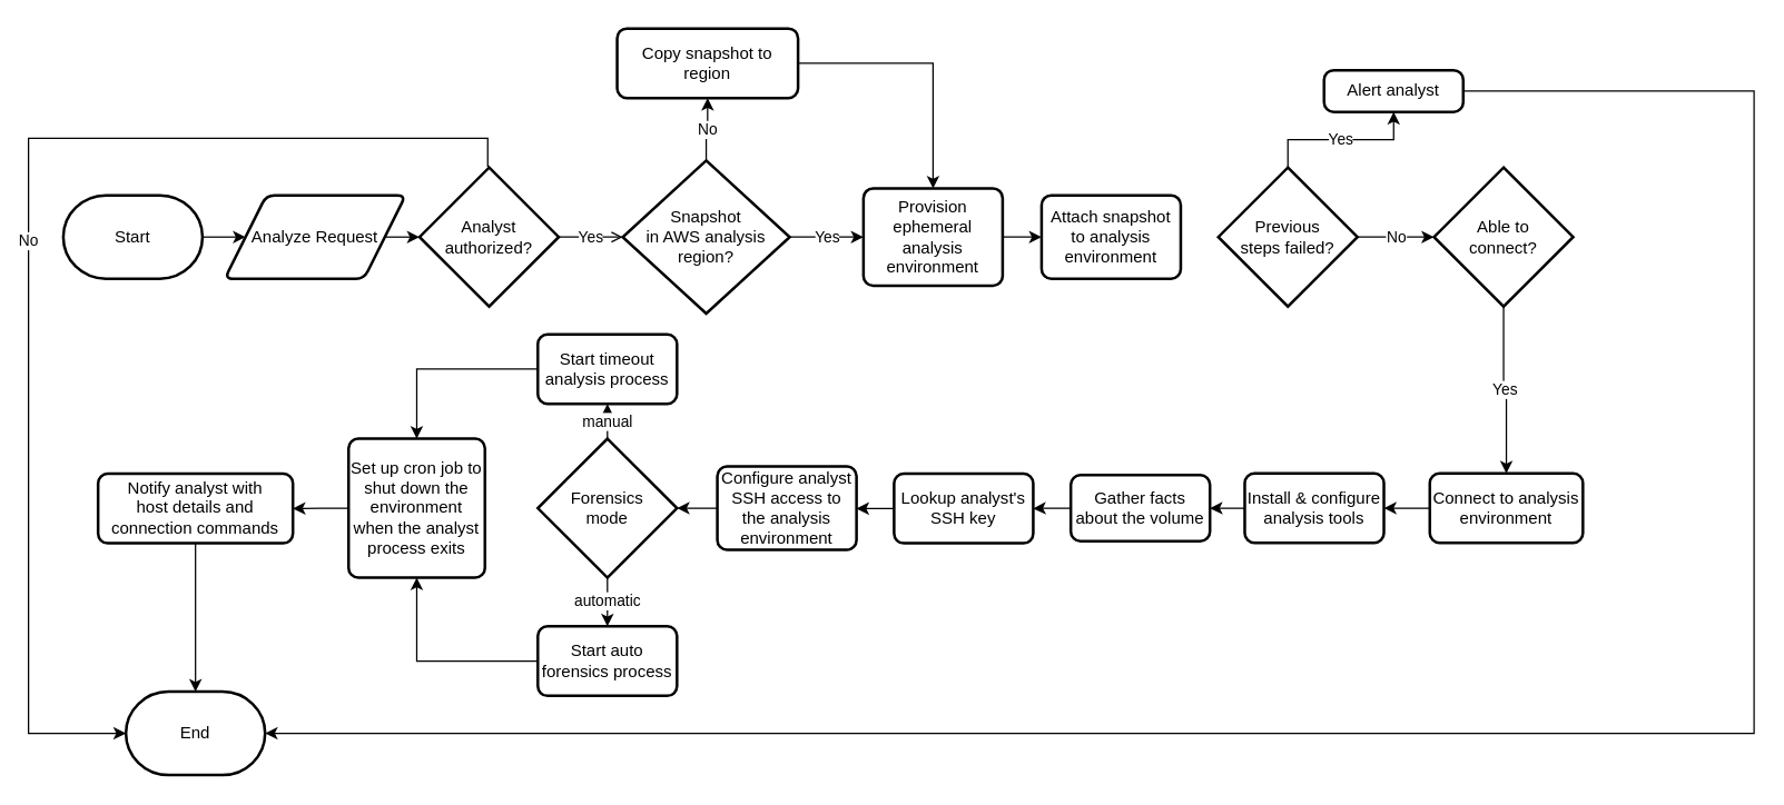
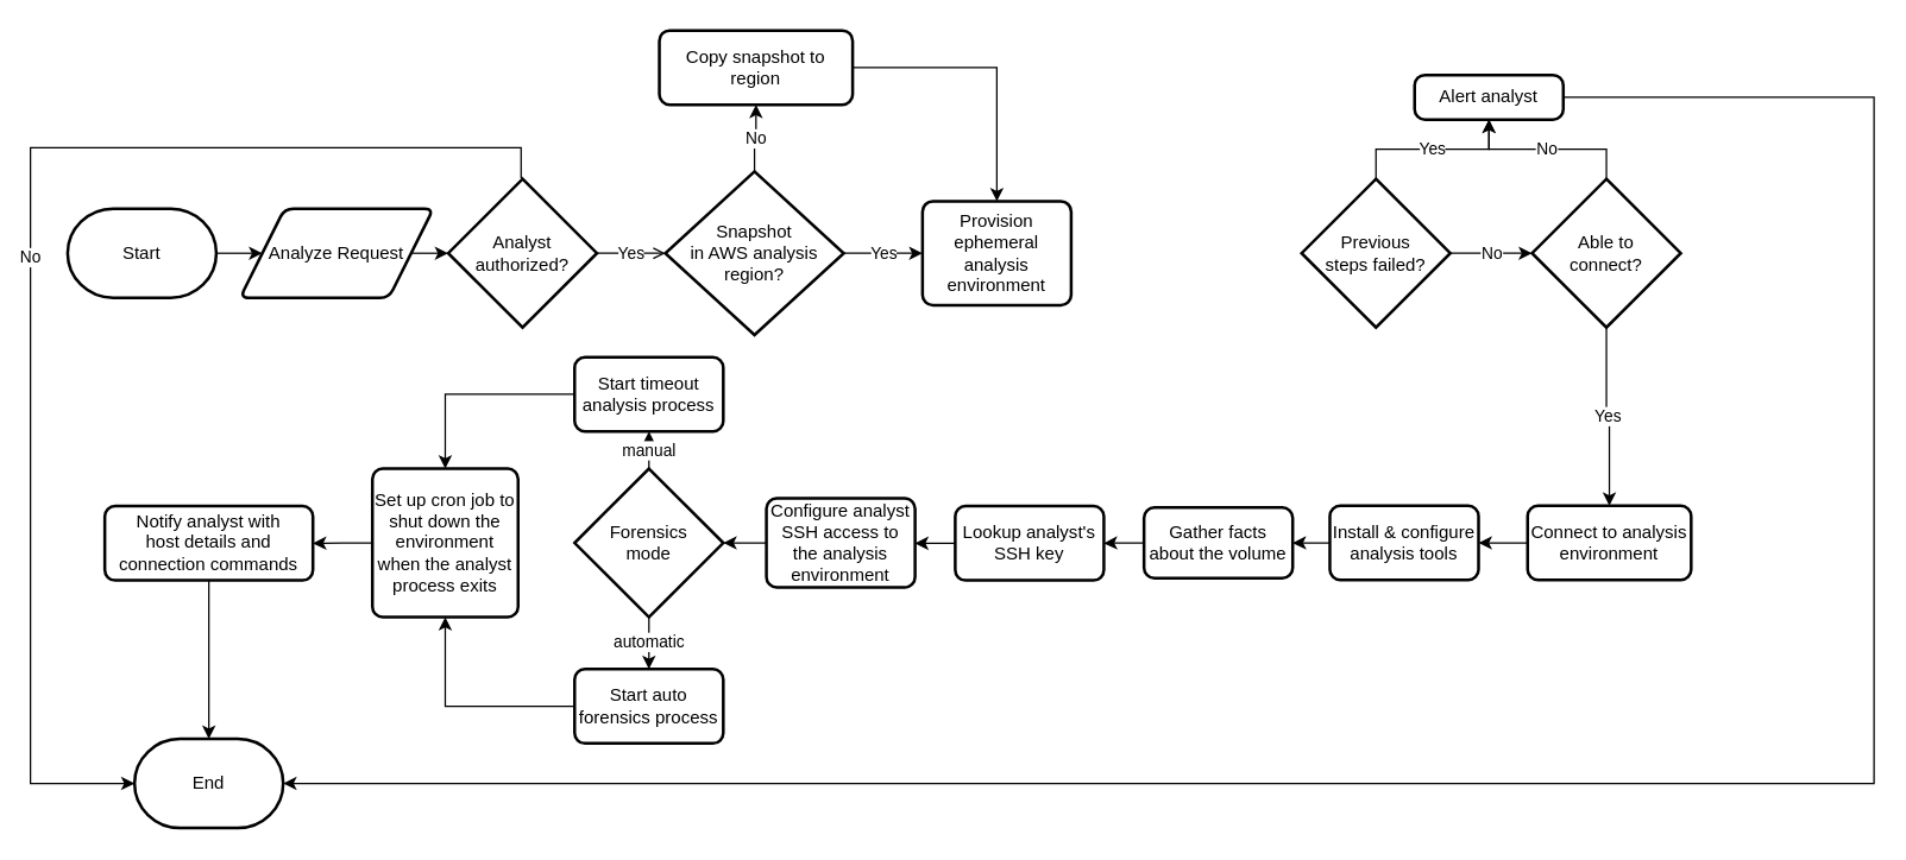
  <mxCell id="0" />
  <mxCell id="1" parent="0" />
  <mxCell id="2" style="edgeStyle=orthogonalEdgeStyle;rounded=0;orthogonalLoop=1;jettySize=auto;html=1;exitX=1;exitY=0.5;exitDx=0;exitDy=0;exitPerimeter=0;entryX=0;entryY=0.5;entryDx=0;entryDy=0;" edge="1" parent="1" source="3" target="31"><mxGeometry relative="1" as="geometry" /></mxCell>
  <mxCell id="3" value="Start" style="strokeWidth=2;html=1;shape=mxgraph.flowchart.terminator;whiteSpace=wrap;" vertex="1" parent="1"><mxGeometry x="45" y="140" width="100" height="60" as="geometry" /></mxCell>
  <mxCell id="4" value="End" style="strokeWidth=2;html=1;shape=mxgraph.flowchart.terminator;whiteSpace=wrap;" vertex="1" parent="1"><mxGeometry x="90" y="497" width="100" height="60" as="geometry" /></mxCell>
  <mxCell id="5" style="edgeStyle=orthogonalEdgeStyle;rounded=0;orthogonalLoop=1;jettySize=auto;html=1;" edge="1" parent="1" source="6" target="24"><mxGeometry relative="1" as="geometry" /></mxCell>
  <mxCell id="6" value="Install &amp;amp; configure&lt;br&gt;analysis tools" style="rounded=1;whiteSpace=wrap;html=1;absoluteArcSize=1;arcSize=14;strokeWidth=2;" vertex="1" parent="1"><mxGeometry x="894" y="340" width="100" height="50" as="geometry" /></mxCell>
  <mxCell id="7" style="edgeStyle=orthogonalEdgeStyle;rounded=0;orthogonalLoop=1;jettySize=auto;html=1;" edge="1" parent="1" source="8" target="4"><mxGeometry relative="1" as="geometry"><Array as="points"><mxPoint x="1260" y="65" /><mxPoint x="1260" y="527" /></Array></mxGeometry></mxCell>
  <mxCell id="8" value="Alert analyst" style="rounded=1;whiteSpace=wrap;html=1;absoluteArcSize=1;arcSize=14;strokeWidth=2;" vertex="1" parent="1"><mxGeometry x="951" y="50" width="100" height="30" as="geometry" /></mxCell>
  <mxCell id="9" value="No" style="edgeStyle=orthogonalEdgeStyle;rounded=0;orthogonalLoop=1;jettySize=auto;html=1;" edge="1" parent="1" source="11" target="14"><mxGeometry relative="1" as="geometry" /></mxCell>
  <mxCell id="10" value="Yes" style="edgeStyle=orthogonalEdgeStyle;rounded=0;orthogonalLoop=1;jettySize=auto;html=1;" edge="1" parent="1" source="11" target="8"><mxGeometry relative="1" as="geometry" /></mxCell>
  <mxCell id="11" value="Previous&lt;br&gt;steps failed?" style="strokeWidth=2;html=1;shape=mxgraph.flowchart.decision;whiteSpace=wrap;" vertex="1" parent="1"><mxGeometry x="875" y="120" width="100" height="100" as="geometry" /></mxCell>
  <mxCell id="12" value="Yes" style="edgeStyle=orthogonalEdgeStyle;rounded=0;orthogonalLoop=1;jettySize=auto;html=1;" edge="1" parent="1" source="14" target="26"><mxGeometry relative="1" as="geometry" /></mxCell>
+ <mxCell id="13" value="No" style="edgeStyle=orthogonalEdgeStyle;rounded=0;orthogonalLoop=1;jettySize=auto;html=1;exitX=0.5;exitY=0;exitDx=0;exitDy=0;exitPerimeter=0;" edge="1" parent="1" source="14" target="8"><mxGeometry relative="1" as="geometry" /></mxCell>
  <mxCell id="14" value="Able to&lt;br&gt;connect?" style="strokeWidth=2;html=1;shape=mxgraph.flowchart.decision;whiteSpace=wrap;" vertex="1" parent="1"><mxGeometry x="1030" y="120" width="100" height="100" as="geometry" /></mxCell>
- <mxCell id="15" value="Attach snapshot to analysis environment" style="rounded=1;whiteSpace=wrap;html=1;absoluteArcSize=1;arcSize=14;strokeWidth=2;" vertex="1" parent="1"><mxGeometry x="748" y="140" width="100" height="60" as="geometry" /></mxCell>
- <mxCell id="16" style="edgeStyle=orthogonalEdgeStyle;rounded=0;orthogonalLoop=1;jettySize=auto;html=1;" edge="1" parent="1" source="17" target="15"><mxGeometry relative="1" as="geometry" /></mxCell>
  <mxCell id="17" value="Provision ephemeral analysis environment" style="rounded=1;whiteSpace=wrap;html=1;absoluteArcSize=1;arcSize=14;strokeWidth=2;" vertex="1" parent="1"><mxGeometry x="620" y="135" width="100" height="70" as="geometry" /></mxCell>
  <mxCell id="18" style="edgeStyle=orthogonalEdgeStyle;rounded=0;orthogonalLoop=1;jettySize=auto;html=1;exitX=0.5;exitY=1;exitDx=0;exitDy=0;" edge="1" parent="1" source="17" target="17"><mxGeometry relative="1" as="geometry" /></mxCell>
  <mxCell id="19" value="Yes" style="edgeStyle=orthogonalEdgeStyle;rounded=0;orthogonalLoop=1;jettySize=auto;html=1;exitX=1;exitY=0.5;exitDx=0;exitDy=0;exitPerimeter=0;entryX=0;entryY=0.5;entryDx=0;entryDy=0;" edge="1" parent="1" source="21" target="17"><mxGeometry relative="1" as="geometry" /></mxCell>
  <mxCell id="20" value="No" style="edgeStyle=orthogonalEdgeStyle;rounded=0;orthogonalLoop=1;jettySize=auto;html=1;exitX=0.5;exitY=0;exitDx=0;exitDy=0;exitPerimeter=0;entryX=0.5;entryY=1;entryDx=0;entryDy=0;" edge="1" parent="1" source="21" target="45"><mxGeometry relative="1" as="geometry" /></mxCell>
  <mxCell id="21" value="Snapshot&lt;br&gt;in AWS analysis &lt;br&gt;region?" style="strokeWidth=2;html=1;shape=mxgraph.flowchart.decision;whiteSpace=wrap;" vertex="1" parent="1"><mxGeometry x="447" y="115" width="120" height="110" as="geometry" /></mxCell>
  <mxCell id="22" value="Yes" style="edgeStyle=orthogonalEdgeStyle;rounded=0;orthogonalLoop=1;jettySize=auto;html=1;exitX=1;exitY=0.5;exitDx=0;exitDy=0;exitPerimeter=0;entryX=0;entryY=0.5;entryDx=0;entryDy=0;entryPerimeter=0;endArrow=open;" edge="1" parent="1" source="29" target="21"><mxGeometry relative="1" as="geometry" /></mxCell>
  <mxCell id="23" style="edgeStyle=orthogonalEdgeStyle;rounded=0;orthogonalLoop=1;jettySize=auto;html=1;" edge="1" parent="1" source="24" target="33"><mxGeometry relative="1" as="geometry" /></mxCell>
  <mxCell id="24" value="Gather facts about the volume" style="rounded=1;whiteSpace=wrap;html=1;absoluteArcSize=1;arcSize=14;strokeWidth=2;" vertex="1" parent="1"><mxGeometry x="769" y="341.25" width="100" height="47.5" as="geometry" /></mxCell>
  <mxCell id="25" style="edgeStyle=orthogonalEdgeStyle;rounded=0;orthogonalLoop=1;jettySize=auto;html=1;" edge="1" parent="1" source="26" target="6"><mxGeometry relative="1" as="geometry" /></mxCell>
  <mxCell id="26" value="Connect to analysis environment" style="rounded=1;whiteSpace=wrap;html=1;absoluteArcSize=1;arcSize=14;strokeWidth=2;" vertex="1" parent="1"><mxGeometry x="1027" y="340" width="110" height="50" as="geometry" /></mxCell>
  <mxCell id="27" style="edgeStyle=orthogonalEdgeStyle;rounded=0;orthogonalLoop=1;jettySize=auto;html=1;exitX=0.5;exitY=1;exitDx=0;exitDy=0;" edge="1" parent="1" source="26" target="26"><mxGeometry relative="1" as="geometry" /></mxCell>
  <mxCell id="28" value="No" style="edgeStyle=orthogonalEdgeStyle;rounded=0;orthogonalLoop=1;jettySize=auto;html=1;exitX=0.5;exitY=0;exitDx=0;exitDy=0;exitPerimeter=0;entryX=0;entryY=0.5;entryDx=0;entryDy=0;entryPerimeter=0;" edge="1" parent="1" target="4"><mxGeometry relative="1" as="geometry"><mxPoint x="351" y="119" as="sourcePoint" /><mxPoint x="90" y="549" as="targetPoint" /><Array as="points"><mxPoint x="350" y="119" /><mxPoint x="350" y="99" /><mxPoint x="20" y="99" /><mxPoint x="20" y="527" /></Array></mxGeometry></mxCell>
  <mxCell id="29" value="Analyst&lt;br&gt;authorized?" style="strokeWidth=2;html=1;shape=mxgraph.flowchart.decision;whiteSpace=wrap;" vertex="1" parent="1"><mxGeometry x="301" y="120" width="100" height="100" as="geometry" /></mxCell>
  <mxCell id="30" style="edgeStyle=orthogonalEdgeStyle;rounded=0;orthogonalLoop=1;jettySize=auto;html=1;exitX=1;exitY=0.5;exitDx=0;exitDy=0;entryX=0;entryY=0.5;entryDx=0;entryDy=0;entryPerimeter=0;" edge="1" parent="1" source="31" target="29"><mxGeometry relative="1" as="geometry" /></mxCell>
  <mxCell id="31" value="Analyze Request" style="shape=parallelogram;html=1;strokeWidth=2;perimeter=parallelogramPerimeter;whiteSpace=wrap;rounded=1;arcSize=12;size=0.23;" vertex="1" parent="1"><mxGeometry x="161" y="140" width="130" height="60" as="geometry" /></mxCell>
  <mxCell id="32" style="edgeStyle=orthogonalEdgeStyle;rounded=0;orthogonalLoop=1;jettySize=auto;html=1;exitX=0;exitY=0.5;exitDx=0;exitDy=0;entryX=1;entryY=0.5;entryDx=0;entryDy=0;" edge="1" parent="1" source="33" target="35"><mxGeometry relative="1" as="geometry" /></mxCell>
  <mxCell id="33" value="Lookup analyst's SSH key" style="rounded=1;whiteSpace=wrap;html=1;absoluteArcSize=1;arcSize=14;strokeWidth=2;" vertex="1" parent="1"><mxGeometry x="642" y="340.25" width="100" height="50" as="geometry" /></mxCell>
  <mxCell id="34" style="edgeStyle=orthogonalEdgeStyle;rounded=0;orthogonalLoop=1;jettySize=auto;html=1;exitX=0;exitY=0.5;exitDx=0;exitDy=0;" edge="1" parent="1" source="35" target="38"><mxGeometry relative="1" as="geometry" /></mxCell>
  <mxCell id="35" value="Configure analyst SSH access to the analysis environment" style="rounded=1;whiteSpace=wrap;html=1;absoluteArcSize=1;arcSize=14;strokeWidth=2;" vertex="1" parent="1"><mxGeometry x="515" y="335" width="100" height="60" as="geometry" /></mxCell>
  <mxCell id="36" value="manual" style="edgeStyle=orthogonalEdgeStyle;rounded=0;orthogonalLoop=1;jettySize=auto;html=1;exitX=0.5;exitY=0;exitDx=0;exitDy=0;exitPerimeter=0;" edge="1" parent="1" source="38" target="40"><mxGeometry relative="1" as="geometry" /></mxCell>
  <mxCell id="37" value="automatic" style="edgeStyle=orthogonalEdgeStyle;rounded=0;orthogonalLoop=1;jettySize=auto;html=1;exitX=0.5;exitY=1;exitDx=0;exitDy=0;exitPerimeter=0;" edge="1" parent="1" source="38" target="42"><mxGeometry relative="1" as="geometry" /></mxCell>
  <mxCell id="38" value="Forensics&lt;br&gt;mode" style="strokeWidth=2;html=1;shape=mxgraph.flowchart.decision;whiteSpace=wrap;" vertex="1" parent="1"><mxGeometry x="386" y="315" width="100" height="100" as="geometry" /></mxCell>
  <mxCell id="39" style="edgeStyle=orthogonalEdgeStyle;rounded=0;orthogonalLoop=1;jettySize=auto;html=1;exitX=0;exitY=0.5;exitDx=0;exitDy=0;" edge="1" parent="1" source="40" target="47"><mxGeometry relative="1" as="geometry" /></mxCell>
  <mxCell id="40" value="Start timeout analysis process" style="rounded=1;whiteSpace=wrap;html=1;absoluteArcSize=1;arcSize=14;strokeWidth=2;" vertex="1" parent="1"><mxGeometry x="386" y="240" width="100" height="50" as="geometry" /></mxCell>
  <mxCell id="41" style="edgeStyle=orthogonalEdgeStyle;rounded=0;orthogonalLoop=1;jettySize=auto;html=1;exitX=0;exitY=0.5;exitDx=0;exitDy=0;" edge="1" parent="1" source="42" target="47"><mxGeometry relative="1" as="geometry" /></mxCell>
  <mxCell id="42" value="Start auto forensics process" style="rounded=1;whiteSpace=wrap;html=1;absoluteArcSize=1;arcSize=14;strokeWidth=2;" vertex="1" parent="1"><mxGeometry x="386" y="450" width="100" height="50" as="geometry" /></mxCell>
  <mxCell id="43" style="edgeStyle=orthogonalEdgeStyle;rounded=0;orthogonalLoop=1;jettySize=auto;html=1;exitX=0.5;exitY=1;exitDx=0;exitDy=0;" edge="1" parent="1" source="42" target="42"><mxGeometry relative="1" as="geometry" /></mxCell>
  <mxCell id="44" style="edgeStyle=orthogonalEdgeStyle;rounded=0;orthogonalLoop=1;jettySize=auto;html=1;exitX=1;exitY=0.5;exitDx=0;exitDy=0;entryX=0.5;entryY=0;entryDx=0;entryDy=0;" edge="1" parent="1" source="45" target="17"><mxGeometry relative="1" as="geometry" /></mxCell>
  <mxCell id="45" value="Copy snapshot to region" style="rounded=1;whiteSpace=wrap;html=1;absoluteArcSize=1;arcSize=14;strokeWidth=2;" vertex="1" parent="1"><mxGeometry x="443" y="20" width="130" height="50" as="geometry" /></mxCell>
  <mxCell id="46" style="edgeStyle=orthogonalEdgeStyle;rounded=0;orthogonalLoop=1;jettySize=auto;html=1;exitX=0;exitY=0.5;exitDx=0;exitDy=0;" edge="1" parent="1" source="47" target="49"><mxGeometry relative="1" as="geometry" /></mxCell>
  <mxCell id="47" value="Set up cron job to shut down the environment when the analyst process exits" style="rounded=1;whiteSpace=wrap;html=1;absoluteArcSize=1;arcSize=14;strokeWidth=2;" vertex="1" parent="1"><mxGeometry x="250" y="315" width="98" height="100" as="geometry" /></mxCell>
  <mxCell id="48" style="edgeStyle=orthogonalEdgeStyle;rounded=0;orthogonalLoop=1;jettySize=auto;html=1;exitX=0.5;exitY=1;exitDx=0;exitDy=0;" edge="1" parent="1" source="49" target="4"><mxGeometry relative="1" as="geometry" /></mxCell>
  <mxCell id="49" value="Notify analyst with &lt;br&gt;host details and &lt;br&gt;connection commands" style="rounded=1;whiteSpace=wrap;html=1;absoluteArcSize=1;arcSize=14;strokeWidth=2;" vertex="1" parent="1"><mxGeometry x="70" y="340.25" width="140" height="50" as="geometry" /></mxCell>
